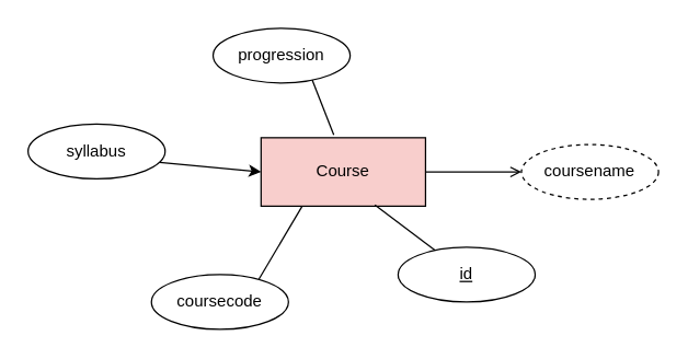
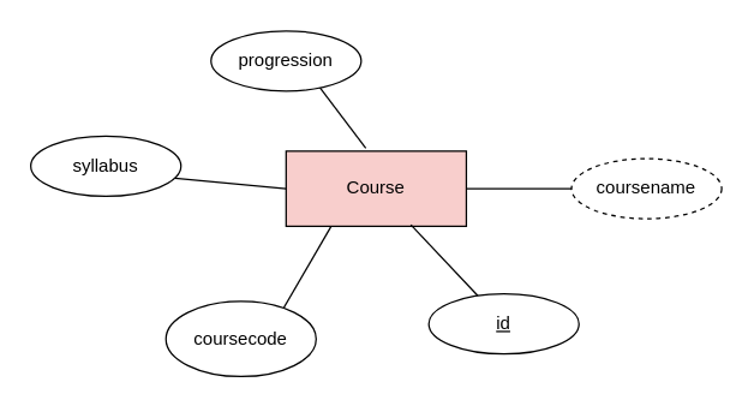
  <mxCell id="0" />
  <mxCell id="1" parent="0" />
  <mxCell id="2" value="Course" style="whiteSpace=wrap;html=1;align=center;fillColor=#f8cecc;" vertex="1" parent="1"><mxGeometry x="190" y="100" width="120" height="50" as="geometry" /></mxCell>
- <mxCell id="3" value="" style="endArrow=open;html=1;rounded=0;exitX=1;exitY=0.5;exitDx=0;exitDy=0;" edge="1" parent="1" source="2" target="4"><mxGeometry relative="1" as="geometry"><mxPoint x="230" y="160" as="sourcePoint" /><mxPoint x="400" y="125" as="targetPoint" /></mxGeometry></mxCell>
+ <mxCell id="3" value="" style="endArrow=none;html=1;rounded=0;exitX=1;exitY=0.5;exitDx=0;exitDy=0;" edge="1" parent="1" source="2" target="4"><mxGeometry relative="1" as="geometry"><mxPoint x="230" y="160" as="sourcePoint" /><mxPoint x="400" y="125" as="targetPoint" /></mxGeometry></mxCell>
  <mxCell id="4" value="coursename" style="ellipse;whiteSpace=wrap;html=1;align=center;dashed=1;" vertex="1" parent="1"><mxGeometry x="380" y="105" width="100" height="40" as="geometry" /></mxCell>
  <mxCell id="5" value="" style="endArrow=none;html=1;rounded=0;exitX=0.692;exitY=0.98;exitDx=0;exitDy=0;exitPerimeter=0;" edge="1" parent="1" source="2" target="6"><mxGeometry relative="1" as="geometry"><mxPoint x="230" y="160" as="sourcePoint" /><mxPoint x="340" y="200" as="targetPoint" /></mxGeometry></mxCell>
- <mxCell id="6" value="id" style="ellipse;whiteSpace=wrap;html=1;align=center;fontStyle=4;" vertex="1" parent="1"><mxGeometry x="290" y="180" width="100" height="40" as="geometry" /></mxCell>
+ <mxCell id="6" value="id" style="ellipse;whiteSpace=wrap;html=1;align=center;fontStyle=4;" vertex="1" parent="1"><mxGeometry x="285" y="195" width="100" height="40" as="geometry" /></mxCell>
  <mxCell id="7" value="" style="endArrow=none;html=1;rounded=0;entryX=0.25;entryY=1;entryDx=0;entryDy=0;exitX=0.78;exitY=0.1;exitDx=0;exitDy=0;exitPerimeter=0;" edge="1" parent="1" source="8" target="2"><mxGeometry relative="1" as="geometry"><mxPoint x="180" y="220" as="sourcePoint" /><mxPoint x="390" y="160" as="targetPoint" /></mxGeometry></mxCell>
- <mxCell id="8" value="coursecode" style="ellipse;whiteSpace=wrap;html=1;align=center;" vertex="1" parent="1"><mxGeometry x="110" y="200" width="100" height="40" as="geometry" /></mxCell>
- <mxCell id="9" value="" style="endArrow=classic;html=1;rounded=0;entryX=0;entryY=0.5;entryDx=0;entryDy=0;exitX=0.96;exitY=0.7;exitDx=0;exitDy=0;exitPerimeter=0;" edge="1" parent="1" source="10" target="2"><mxGeometry relative="1" as="geometry"><mxPoint x="100" y="120" as="sourcePoint" /><mxPoint x="390" y="160" as="targetPoint" /></mxGeometry></mxCell>
+ <mxCell id="8" value="coursecode" style="ellipse;whiteSpace=wrap;html=1;align=center;" vertex="1" parent="1"><mxGeometry x="110" y="200" width="100" height="50" as="geometry" /></mxCell>
+ <mxCell id="9" value="" style="endArrow=none;html=1;rounded=0;entryX=0;entryY=0.5;entryDx=0;entryDy=0;exitX=0.96;exitY=0.7;exitDx=0;exitDy=0;exitPerimeter=0;" edge="1" parent="1" source="10" target="2"><mxGeometry relative="1" as="geometry"><mxPoint x="100" y="120" as="sourcePoint" /><mxPoint x="390" y="160" as="targetPoint" /></mxGeometry></mxCell>
  <mxCell id="10" value="syllabus" style="ellipse;whiteSpace=wrap;html=1;align=center;" vertex="1" parent="1"><mxGeometry x="20" y="90" width="100" height="40" as="geometry" /></mxCell>
  <mxCell id="11" value="" style="endArrow=none;html=1;rounded=0;entryX=0.442;entryY=-0.04;entryDx=0;entryDy=0;entryPerimeter=0;exitX=0.72;exitY=0.925;exitDx=0;exitDy=0;exitPerimeter=0;" edge="1" parent="1" source="12" target="2"><mxGeometry relative="1" as="geometry"><mxPoint x="210" y="50" as="sourcePoint" /><mxPoint x="390" y="160" as="targetPoint" /></mxGeometry></mxCell>
- <mxCell id="12" value="progression" style="ellipse;whiteSpace=wrap;html=1;align=center;" vertex="1" parent="1"><mxGeometry x="155" y="20" width="100" height="40" as="geometry" /></mxCell>
+ <mxCell id="12" value="progression" style="ellipse;whiteSpace=wrap;html=1;align=center;" vertex="1" parent="1"><mxGeometry x="140" y="20" width="100" height="40" as="geometry" /></mxCell>
